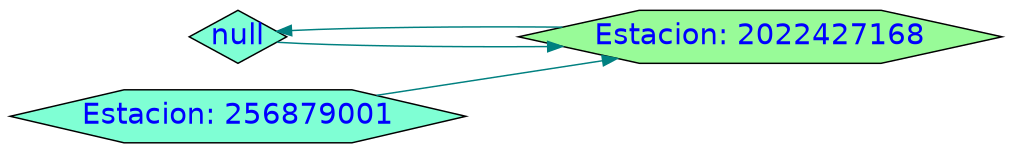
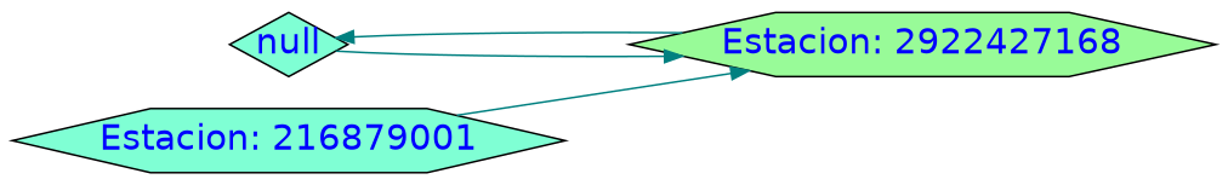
  digraph {
    fontname="DejaVu Sans"
    rankdir=LR
    node [fillcolor=aquamarine fontcolor=blue fontname="DejaVu Sans" fontsize=20 margin=0 shape=hexagon style=filled]
    edge [color=teal fontname="DejaVu Sans"]
    n1 [label=null shape=diamond width=0.5]
-   n2 [fillcolor=palegreen label="Estacion: 2022427168" width=0.5]
-   n3 [label="Estacion: 256879001" width=0.5]
+   n2 [fillcolor=palegreen label="Estacion: 2922427168" width=0.5]
+   n3 [label="Estacion: 216879001" width=0.5]
    n1 -> n2
    n2 -> n1
    n3 -> n2
  }
